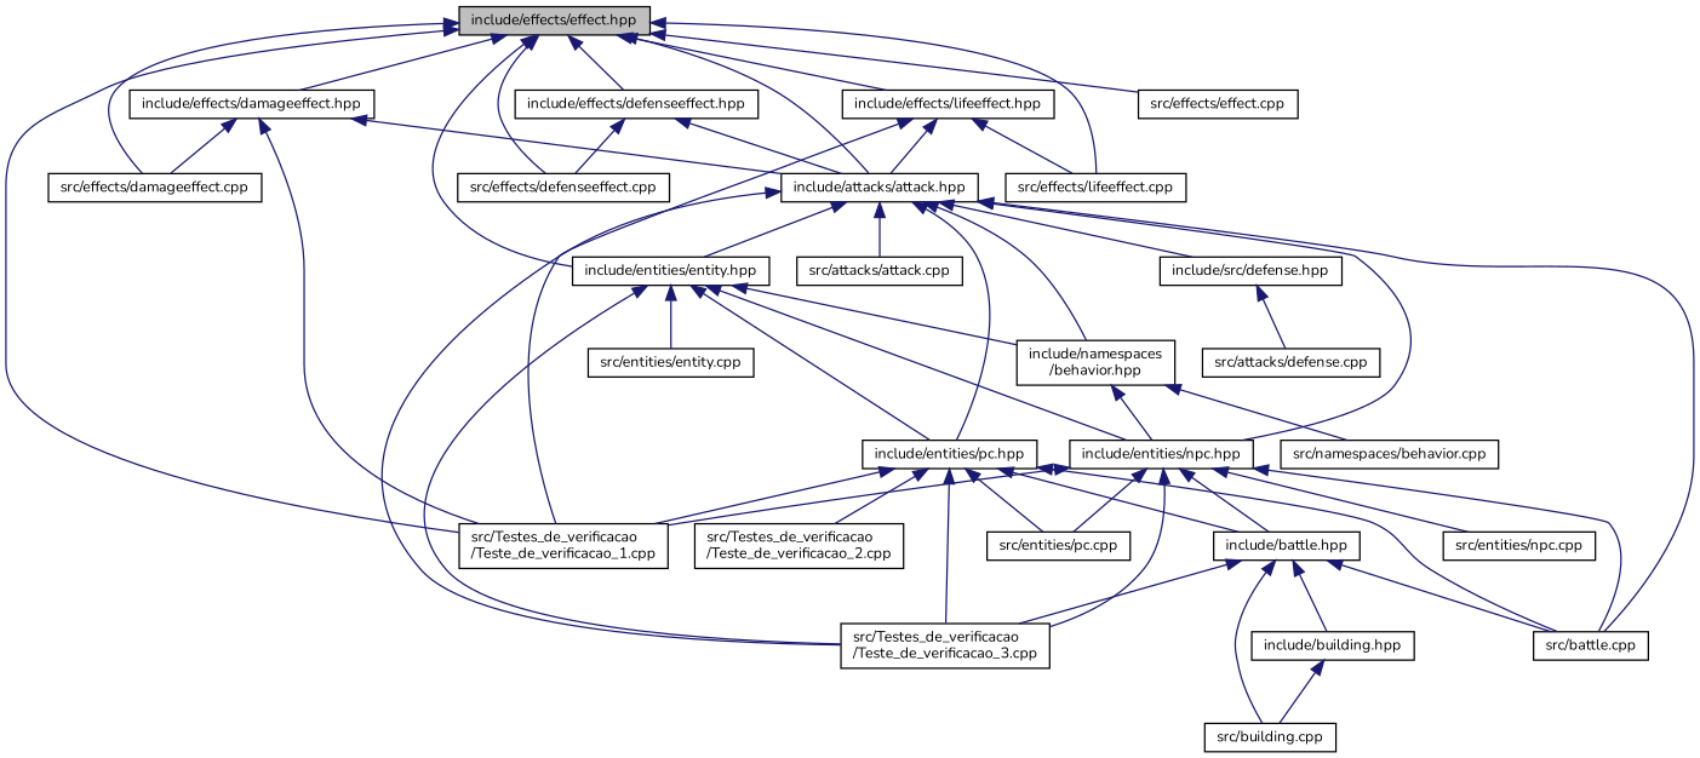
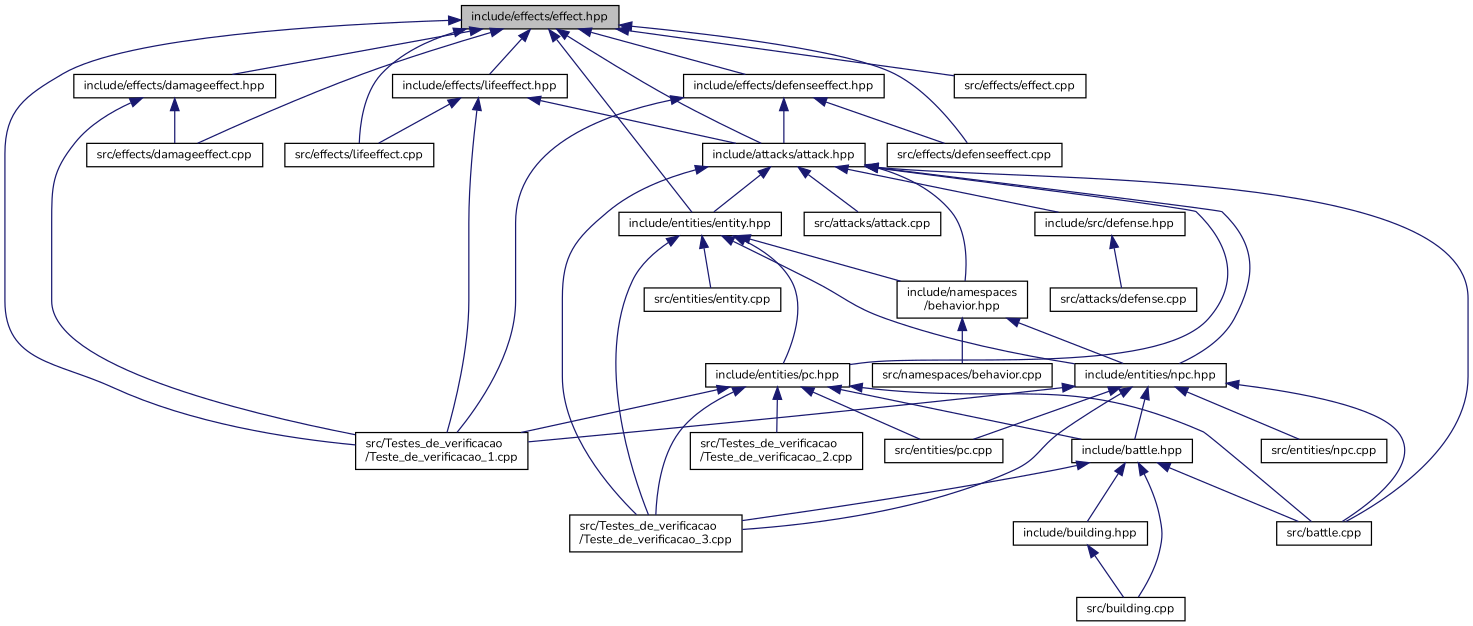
  digraph {
    fontname=Nunito
    node [color=black fillcolor=white fontname=Nunito fontsize=10 shape=record style=filled]
    edge [color=midnightblue dir=back fontname=Nunito fontsize=10 labelfontname=Helvetica labelfontsize=10 style=solid]
    n1 [fillcolor=grey75 fontcolor=black height=0.2 label="include/effects/effect.hpp" width=0.4]
    n2 [height=0.2 label="include/attacks/attack.hpp" width=0.4]
    n3 [height=0.2 label="include/entities/entity.hpp" width=0.4]
    n4 [height=0.2 label="src/Testes_de_verificacao\l/Teste_de_verificacao_1.cpp" width=0.4]
    n5 [height=0.2 label="include/effects/damageeffect.hpp" width=0.4]
    n6 [height=0.2 label="src/effects/damageeffect.cpp" width=0.4]
    n7 [height=0.2 label="include/effects/defenseeffect.hpp" width=0.4]
    n8 [height=0.2 label="src/effects/defenseeffect.cpp" width=0.4]
    n9 [height=0.2 label="include/effects/lifeeffect.hpp" width=0.4]
    n10 [height=0.2 label="src/effects/lifeeffect.cpp" width=0.4]
    n11 [height=0.2 label="src/effects/effect.cpp" width=0.4]
    n12 [height=0.2 label="include/src/defense.hpp" width=0.4]
    n13 [height=0.2 label="include/entities/npc.hpp" width=0.4]
    n14 [height=0.2 label="src/battle.cpp" width=0.4]
    n15 [height=0.2 label="src/Testes_de_verificacao\l/Teste_de_verificacao_3.cpp" width=0.4]
    n16 [height=0.2 label="include/entities/pc.hpp" width=0.4]
    n17 [height=0.2 label="include/namespaces\l/behavior.hpp" width=0.4]
    n18 [height=0.2 label="src/attacks/attack.cpp" width=0.4]
    n19 [height=0.2 label="src/entities/entity.cpp" width=0.4]
    n20 [height=0.2 label="src/attacks/defense.cpp" width=0.4]
    n21 [height=0.2 label="include/battle.hpp" width=0.4]
    n22 [height=0.2 label="src/entities/npc.cpp" width=0.4]
    n23 [height=0.2 label="src/entities/pc.cpp" width=0.4]
    n24 [height=0.2 label="src/Testes_de_verificacao\l/Teste_de_verificacao_2.cpp" width=0.4]
    n25 [height=0.2 label="src/namespaces/behavior.cpp" width=0.4]
    n26 [height=0.2 label="include/building.hpp" width=0.4]
    n27 [height=0.2 label="src/building.cpp" width=0.4]
    n1 -> n2
    n1 -> n3
    n1 -> n4
    n1 -> n5
    n1 -> n6
    n1 -> n7
    n1 -> n8
    n1 -> n9
    n1 -> n10
    n1 -> n11
    n2 -> n3
    n2 -> n12
    n2 -> n13
    n2 -> n14
    n2 -> n15
    n2 -> n16
    n2 -> n17
    n2 -> n18
    n3 -> n13
    n3 -> n15
    n3 -> n16
    n3 -> n17
    n3 -> n19
-   n5 -> n2
    n5 -> n4
    n5 -> n6
    n7 -> n2
+   n7 -> n4
    n7 -> n8
    n9 -> n2
    n9 -> n4
    n9 -> n10
    n12 -> n20
    n13 -> n4
    n13 -> n14
    n13 -> n15
    n13 -> n21
    n13 -> n22
    n13 -> n23
    n16 -> n4
    n16 -> n14
    n16 -> n15
    n16 -> n21
    n16 -> n23
    n16 -> n24
    n17 -> n13
    n17 -> n25
    n21 -> n14
    n21 -> n15
    n21 -> n26
    n21 -> n27
    n26 -> n27
  }
